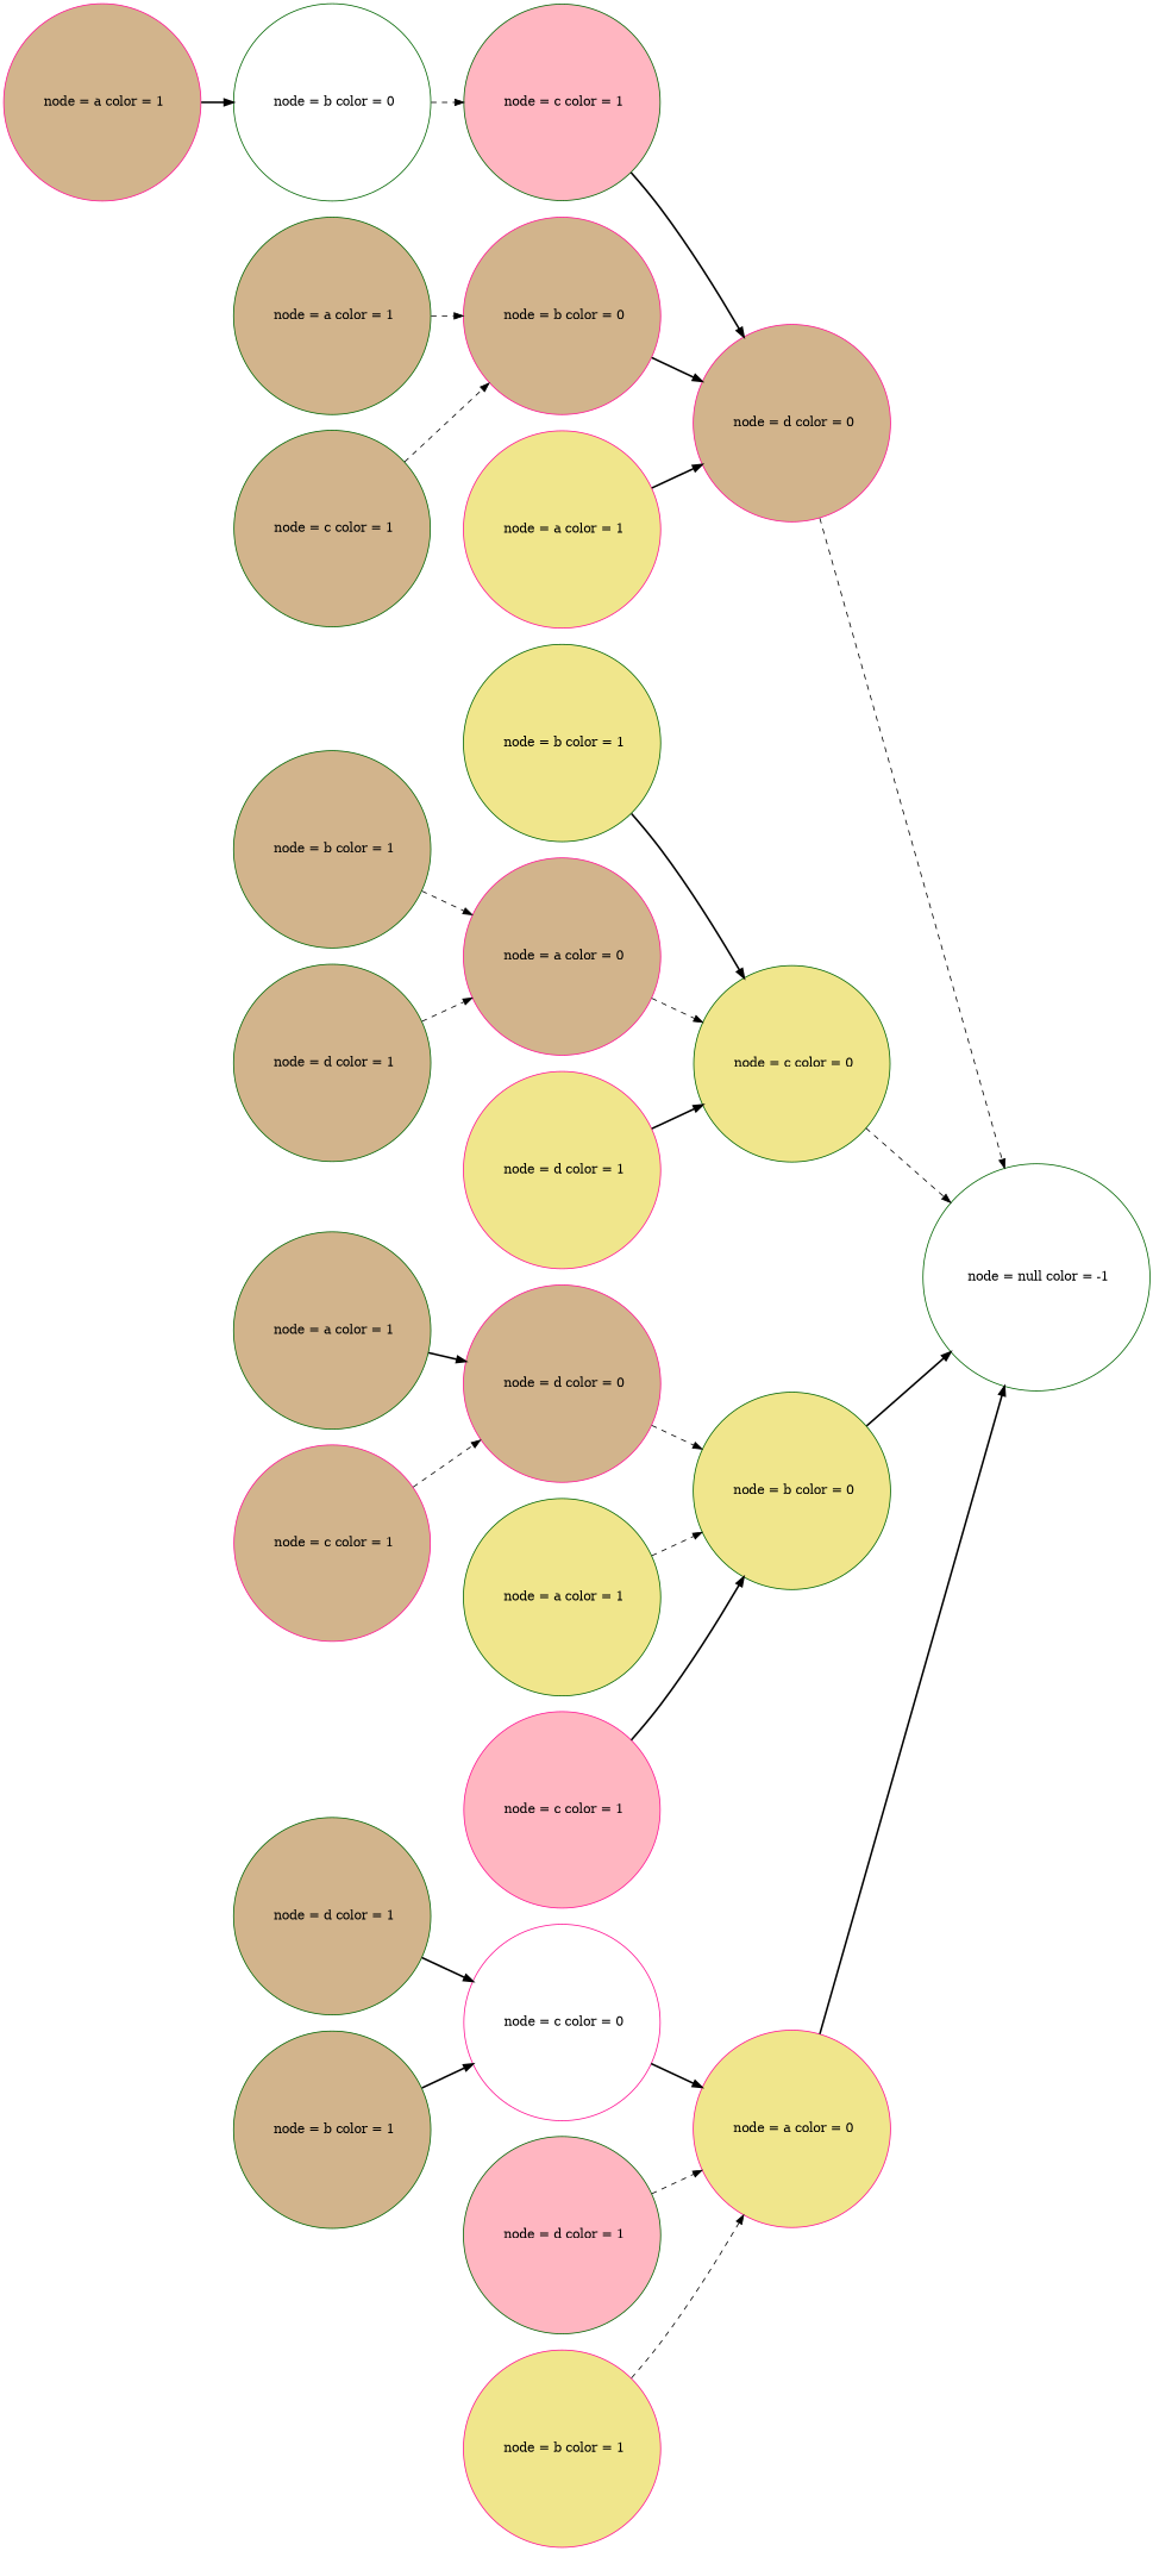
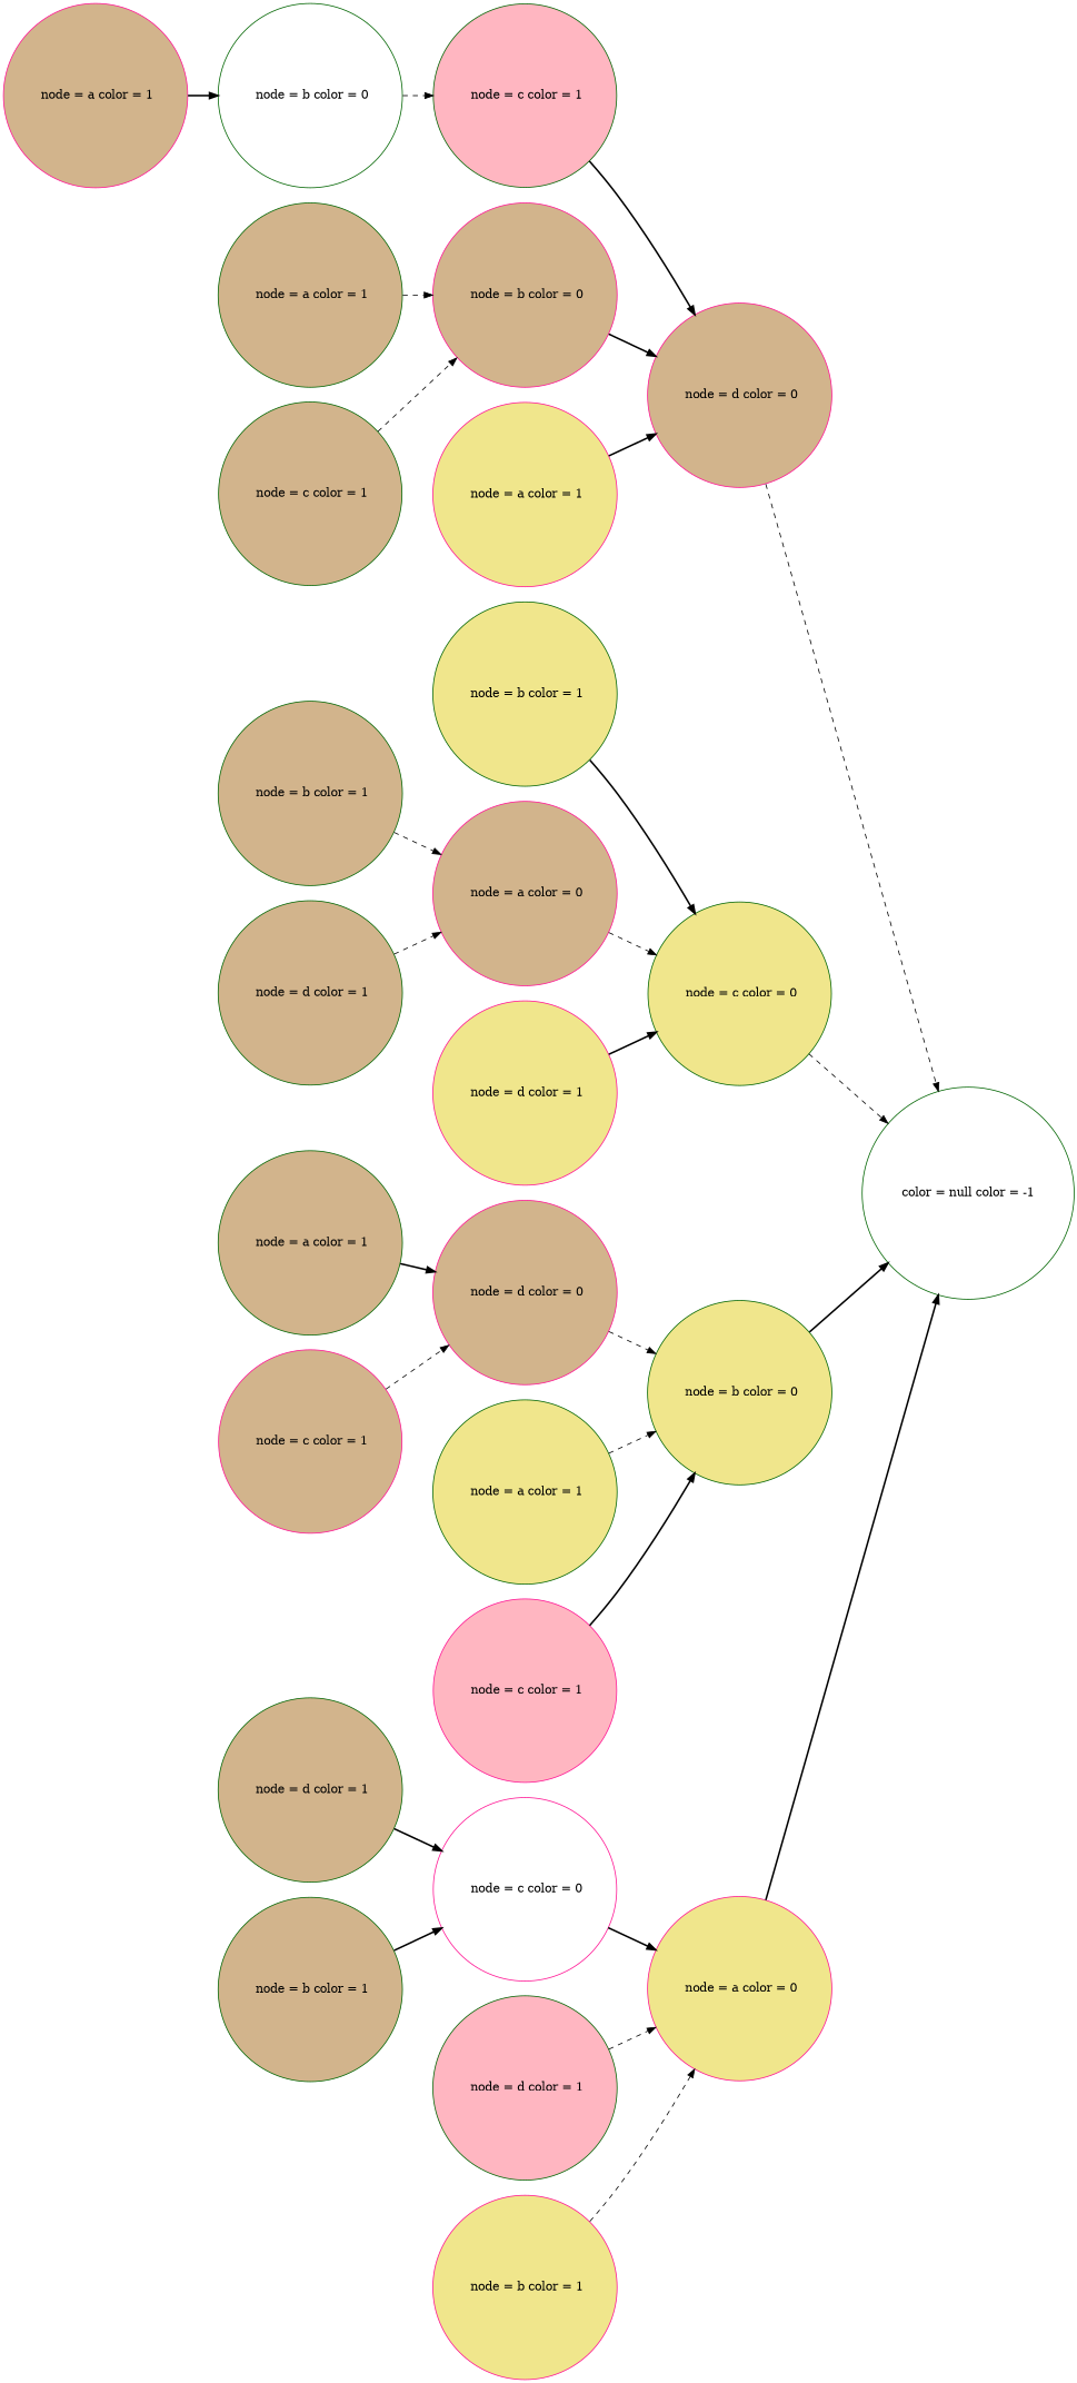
  digraph {
    splines=true
    rankdir=LR
    node [shape=circle style=filled fillcolor=tan color=darkgreen]
    edge [style=dashed]
-   n1 [height=0.4 label=" node = null color = -1" fillcolor=white]
+   n1 [height=0.4 label="color = null color = -1" fillcolor=white]
    n2 [height=0.4 label=" node = b color = 0" fillcolor=white]
    n3 [height=0.4 label=" node = c color = 1" fillcolor=lightpink]
    n4 [height=0.4 label=" node = a color = 1" color=deeppink]
    n5 [height=0.4 label=" node = d color = 0" color=deeppink]
    n6 [height=0.4 label=" node = a color = 1"]
    n7 [height=0.4 label=" node = b color = 0" color=deeppink]
    n8 [height=0.4 label=" node = a color = 1" fillcolor=khaki color=deeppink]
    n9 [height=0.4 label=" node = c color = 1"]
    n10 [height=0.4 label=" node = b color = 1" fillcolor=khaki]
    n11 [height=0.4 label=" node = c color = 0" fillcolor=khaki]
    n12 [height=0.4 label=" node = a color = 0" color=deeppink]
    n13 [height=0.4 label=" node = d color = 1" fillcolor=khaki color=deeppink]
    n14 [height=0.4 label=" node = d color = 0" color=deeppink]
    n15 [height=0.4 label=" node = b color = 0" fillcolor=khaki]
    n16 [height=0.4 label=" node = b color = 1"]
    n17 [height=0.4 label=" node = d color = 1"]
    n18 [height=0.4 label=" node = a color = 1" fillcolor=khaki]
    n19 [height=0.4 label=" node = c color = 1" fillcolor=lightpink color=deeppink]
    n20 [height=0.4 label=" node = a color = 1"]
    n21 [height=0.4 label=" node = c color = 1" color=deeppink]
    n22 [height=0.4 label=" node = d color = 1"]
    n23 [height=0.4 label=" node = c color = 0" fillcolor=white color=deeppink]
    n24 [height=0.4 label=" node = a color = 0" fillcolor=khaki color=deeppink]
    n25 [height=0.4 label=" node = d color = 1" fillcolor=lightpink]
    n26 [height=0.4 label=" node = b color = 1" fillcolor=khaki color=deeppink]
    n27 [height=0.4 label=" node = b color = 1"]
    n2 -> n3
    n3 -> n5 [style=bold]
    n4 -> n2 [style=bold]
    n5 -> n1
    n6 -> n7
    n7 -> n5 [style=bold]
    n8 -> n5 [style=bold]
    n9 -> n7
    n10 -> n11 [style=bold]
    n11 -> n1
    n12 -> n11
    n13 -> n11 [style=bold]
    n14 -> n15
    n15 -> n1 [style=bold]
    n16 -> n12
    n17 -> n12
    n18 -> n15
    n19 -> n15 [style=bold]
    n20 -> n14 [style=bold]
    n21 -> n14
    n22 -> n23 [style=bold]
    n23 -> n24 [style=bold]
    n24 -> n1 [style=bold]
    n25 -> n24
    n26 -> n24
    n27 -> n23 [style=bold]
  }
